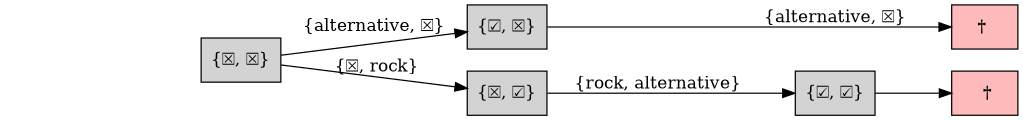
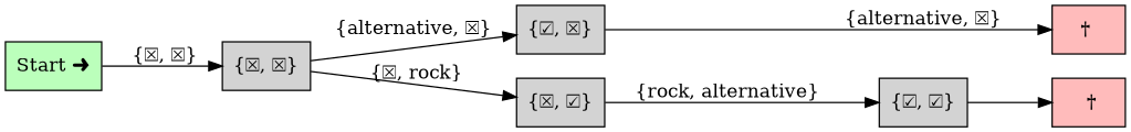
  digraph {
    rankdir=LR
    splines=false
    node [shape=box style=filled]
    " †" [fillcolor="#ffbbbb"]
    "† " [fillcolor="#ffbbbb"]
    "{☑, ☒}"
    "{☒, ☑}"
    "{☑, ☑}"
+   "Start ➜" [fillcolor="#bbffbb"]
    "{☒, ☒}"
    subgraph sub_1 {
      rank=same
      " †"
      "† "
    }
    subgraph sub_2 {
      rank=same
      "{☑, ☒}"
      "{☒, ☑}"
    }
    "{☑, ☒}" -> "† " [label="{alternative, ☒}"]
    "{☒, ☑}" -> "{☑, ☑}" [label=" {rock, alternative}"]
    "{☑, ☑}" -> " †"
+   "Start ➜" -> "{☒, ☒}" [label=" {☒, ☒}"]
    "{☒, ☒}" -> "{☑, ☒}" [label="{alternative, ☒}"]
    "{☒, ☒}" -> "{☒, ☑}" [label=" {☒, rock}"]
  }
